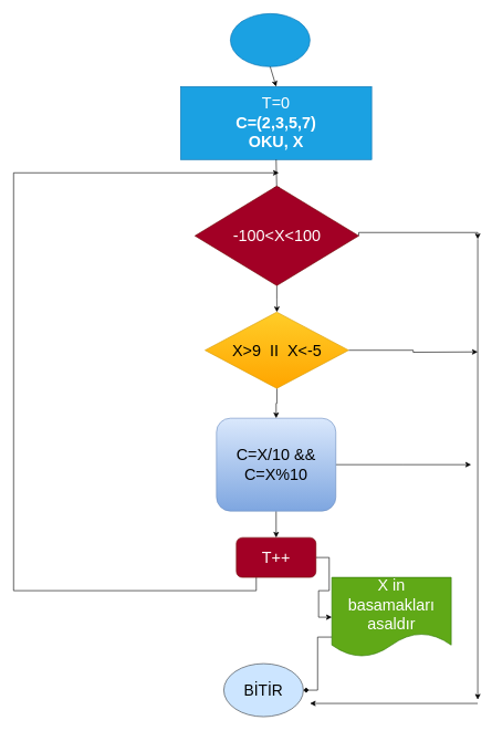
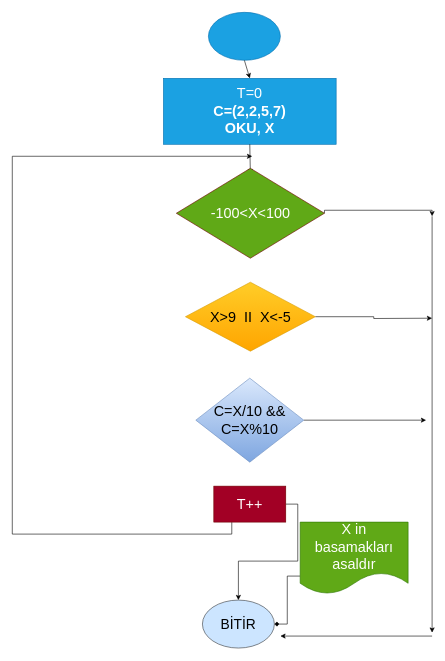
  <mxCell id="0" />
  <mxCell id="1" parent="0" />
  <mxCell id="2" value="" style="ellipse;whiteSpace=wrap;html=1;fillColor=#1ba1e2;strokeColor=#006EAF;fontColor=#ffffff;labelBackgroundColor=#4AC3FF;" vertex="1" parent="1"><mxGeometry x="347" y="20" width="120" height="80" as="geometry" /></mxCell>
  <mxCell id="3" value="" style="endArrow=classic;html=1;rounded=0;fontColor=#000000;exitX=0.5;exitY=1;exitDx=0;exitDy=0;entryX=0.5;entryY=0;entryDx=0;entryDy=0;" edge="1" parent="1" source="2" target="5"><mxGeometry width="50" height="50" relative="1" as="geometry"><mxPoint x="350" y="390" as="sourcePoint" /><mxPoint x="181.5" y="260" as="targetPoint" /></mxGeometry></mxCell>
  <mxCell id="4" value="BİTİR" style="ellipse;whiteSpace=wrap;html=1;labelBackgroundColor=none;fontSize=23;fillColor=#cce5ff;strokeColor=#36393d;" vertex="1" parent="1"><mxGeometry x="337" y="1000" width="120" height="80" as="geometry" /></mxCell>
- <mxCell id="5" value="T=0&lt;br&gt;&lt;b&gt;C=(2,3,5,7)&lt;br&gt;OKU, X&lt;br&gt;&lt;/b&gt;" style="rounded=0;whiteSpace=wrap;html=1;labelBackgroundColor=none;fontSize=24;fillColor=#1ba1e2;strokeColor=#006EAF;fontColor=#ffffff;" vertex="1" parent="1"><mxGeometry x="272" y="130" width="288" height="110" as="geometry" /></mxCell>
+ <mxCell id="5" value="T=0&lt;br&gt;&lt;b&gt;C=(2,2,5,7)&lt;br&gt;OKU, X&lt;br&gt;&lt;/b&gt;" style="rounded=0;whiteSpace=wrap;html=1;labelBackgroundColor=none;fontSize=24;fillColor=#1ba1e2;strokeColor=#006EAF;fontColor=#ffffff;" vertex="1" parent="1"><mxGeometry x="272" y="130" width="288" height="110" as="geometry" /></mxCell>
  <mxCell id="6" value="" style="endArrow=classic;html=1;rounded=0;fontSize=24;fontColor=#000000;entryX=0.5;entryY=0;entryDx=0;entryDy=0;exitX=0.5;exitY=1;exitDx=0;exitDy=0;" edge="1" parent="1" source="5"><mxGeometry width="50" height="50" relative="1" as="geometry"><mxPoint x="270" y="400" as="sourcePoint" /><mxPoint x="417" y="290" as="targetPoint" /></mxGeometry></mxCell>
- <mxCell id="7" value="" style="edgeStyle=orthogonalEdgeStyle;rounded=0;orthogonalLoop=1;jettySize=auto;html=1;fontSize=24;fontColor=#000000;" edge="1" parent="1" source="9" target="12"><mxGeometry relative="1" as="geometry" /></mxCell>
  <mxCell id="8" style="edgeStyle=orthogonalEdgeStyle;rounded=0;orthogonalLoop=1;jettySize=auto;html=1;exitX=1;exitY=0.5;exitDx=0;exitDy=0;fontSize=24;fontColor=#000000;" edge="1" parent="1" source="9"><mxGeometry relative="1" as="geometry"><mxPoint x="720" y="360" as="targetPoint" /><Array as="points"><mxPoint x="541" y="350" /><mxPoint x="720" y="350" /></Array></mxGeometry></mxCell>
- <mxCell id="9" value="-100&amp;lt;X&amp;lt;100" style="rhombus;whiteSpace=wrap;html=1;labelBackgroundColor=none;fontSize=24;fontColor=#ffffff;fillColor=#a20025;strokeColor=#6F0000;" vertex="1" parent="1"><mxGeometry x="293.5" y="280" width="247" height="150" as="geometry" /></mxCell>
- <mxCell id="10" value="" style="edgeStyle=orthogonalEdgeStyle;rounded=0;orthogonalLoop=1;jettySize=auto;html=1;fontSize=24;fontColor=#000000;" edge="1" parent="1" source="12" target="15"><mxGeometry relative="1" as="geometry" /></mxCell>
+ <mxCell id="9" value="-100&amp;lt;X&amp;lt;100" style="rhombus;whiteSpace=wrap;html=1;labelBackgroundColor=none;fontSize=24;fontColor=#ffffff;fillColor=#60a917;strokeColor=#6F0000;" vertex="1" parent="1"><mxGeometry x="293.5" y="280" width="247" height="150" as="geometry" /></mxCell>
  <mxCell id="11" style="edgeStyle=orthogonalEdgeStyle;rounded=0;orthogonalLoop=1;jettySize=auto;html=1;exitX=1;exitY=0.5;exitDx=0;exitDy=0;fontSize=24;fontColor=#000000;" edge="1" parent="1" source="12"><mxGeometry relative="1" as="geometry"><mxPoint x="720" y="530" as="targetPoint" /></mxGeometry></mxCell>
  <mxCell id="12" value="X&amp;gt;9&amp;nbsp; II&amp;nbsp; X&amp;lt;-5" style="rhombus;whiteSpace=wrap;html=1;labelBackgroundColor=none;fontSize=24;fillColor=#ffcd28;gradientColor=#ffa500;strokeColor=#d79b00;" vertex="1" parent="1"><mxGeometry x="308.75" y="470" width="216.5" height="115" as="geometry" /></mxCell>
- <mxCell id="13" value="" style="edgeStyle=orthogonalEdgeStyle;rounded=0;orthogonalLoop=1;jettySize=auto;html=1;fontSize=24;fontColor=#000000;" edge="1" parent="1" source="15" target="18"><mxGeometry relative="1" as="geometry" /></mxCell>
  <mxCell id="14" style="edgeStyle=orthogonalEdgeStyle;rounded=0;orthogonalLoop=1;jettySize=auto;html=1;exitX=1;exitY=0.5;exitDx=0;exitDy=0;fontSize=24;fontColor=#000000;" edge="1" parent="1" source="15"><mxGeometry relative="1" as="geometry"><mxPoint x="710" y="700" as="targetPoint" /></mxGeometry></mxCell>
- <mxCell id="15" value="C=X/10 &amp;amp;&amp;amp;&lt;br&gt;C=X%10" style="whiteSpace=wrap;html=1;labelBackgroundColor=none;fontSize=24;fillColor=#dae8fc;gradientColor=#7ea6e0;strokeColor=#6c8ebf;rounded=1;" vertex="1" parent="1"><mxGeometry x="326" y="630" width="180" height="140" as="geometry" /></mxCell>
+ <mxCell id="15" value="C=X/10 &amp;amp;&amp;amp;&lt;br&gt;C=X%10" style="rhombus;whiteSpace=wrap;html=1;labelBackgroundColor=none;fontSize=24;fillColor=#dae8fc;gradientColor=#7ea6e0;strokeColor=#6c8ebf;" vertex="1" parent="1"><mxGeometry x="326" y="630" width="180" height="140" as="geometry" /></mxCell>
  <mxCell id="16" style="edgeStyle=orthogonalEdgeStyle;rounded=0;orthogonalLoop=1;jettySize=auto;html=1;exitX=0.25;exitY=1;exitDx=0;exitDy=0;fontSize=24;fontColor=#000000;" edge="1" parent="1" source="18"><mxGeometry relative="1" as="geometry"><mxPoint x="420" y="260" as="targetPoint" /><Array as="points"><mxPoint x="386" y="890" /><mxPoint x="20" y="890" /><mxPoint x="20" y="260" /></Array></mxGeometry></mxCell>
- <mxCell id="17" style="edgeStyle=orthogonalEdgeStyle;rounded=0;orthogonalLoop=1;jettySize=auto;html=1;exitX=1;exitY=0.5;exitDx=0;exitDy=0;fontSize=24;fontColor=#000000;" edge="1" parent="1" source="18" target="20"><mxGeometry relative="1" as="geometry" /></mxCell>
- <mxCell id="18" value="T++" style="whiteSpace=wrap;html=1;labelBackgroundColor=none;fontSize=24;fontColor=#ffffff;fillColor=#a20025;strokeColor=#6F0000;rounded=1;" vertex="1" parent="1"><mxGeometry x="356" y="810" width="120" height="60" as="geometry" /></mxCell>
+ <mxCell id="17" style="edgeStyle=orthogonalEdgeStyle;rounded=0;orthogonalLoop=1;jettySize=auto;html=1;exitX=1;exitY=0.5;exitDx=0;exitDy=0;fontSize=24;fontColor=#000000;" edge="1" parent="1" source="18" target="4"><mxGeometry relative="1" as="geometry" /></mxCell>
+ <mxCell id="18" value="T++" style="rounded=0;whiteSpace=wrap;html=1;labelBackgroundColor=none;fontSize=24;fontColor=#ffffff;fillColor=#a20025;strokeColor=#6F0000;" vertex="1" parent="1"><mxGeometry x="356" y="810" width="120" height="60" as="geometry" /></mxCell>
  <mxCell id="19" style="edgeStyle=orthogonalEdgeStyle;rounded=0;orthogonalLoop=1;jettySize=auto;html=1;exitX=0;exitY=0.75;exitDx=0;exitDy=0;entryX=1;entryY=0.5;entryDx=0;entryDy=0;fontSize=24;fontColor=#000000;endArrow=diamond;" edge="1" parent="1" source="20" target="4"><mxGeometry relative="1" as="geometry" /></mxCell>
  <mxCell id="20" value="X in basamakları asaldır" style="shape=document;whiteSpace=wrap;html=1;boundedLbl=1;labelBackgroundColor=none;fontSize=24;fontColor=#ffffff;fillColor=#60a917;strokeColor=#2D7600;" vertex="1" parent="1"><mxGeometry x="500" y="870" width="180" height="120" as="geometry" /></mxCell>
  <mxCell id="21" value="" style="endArrow=classic;html=1;rounded=0;fontSize=24;fontColor=#000000;" edge="1" parent="1"><mxGeometry width="50" height="50" relative="1" as="geometry"><mxPoint x="720" y="360" as="sourcePoint" /><mxPoint x="720" y="1054.286" as="targetPoint" /></mxGeometry></mxCell>
  <mxCell id="22" value="" style="endArrow=classic;html=1;rounded=0;fontSize=24;fontColor=#000000;" edge="1" parent="1"><mxGeometry width="50" height="50" relative="1" as="geometry"><mxPoint x="720" y="1060" as="sourcePoint" /><mxPoint x="467" y="1060" as="targetPoint" /></mxGeometry></mxCell>
